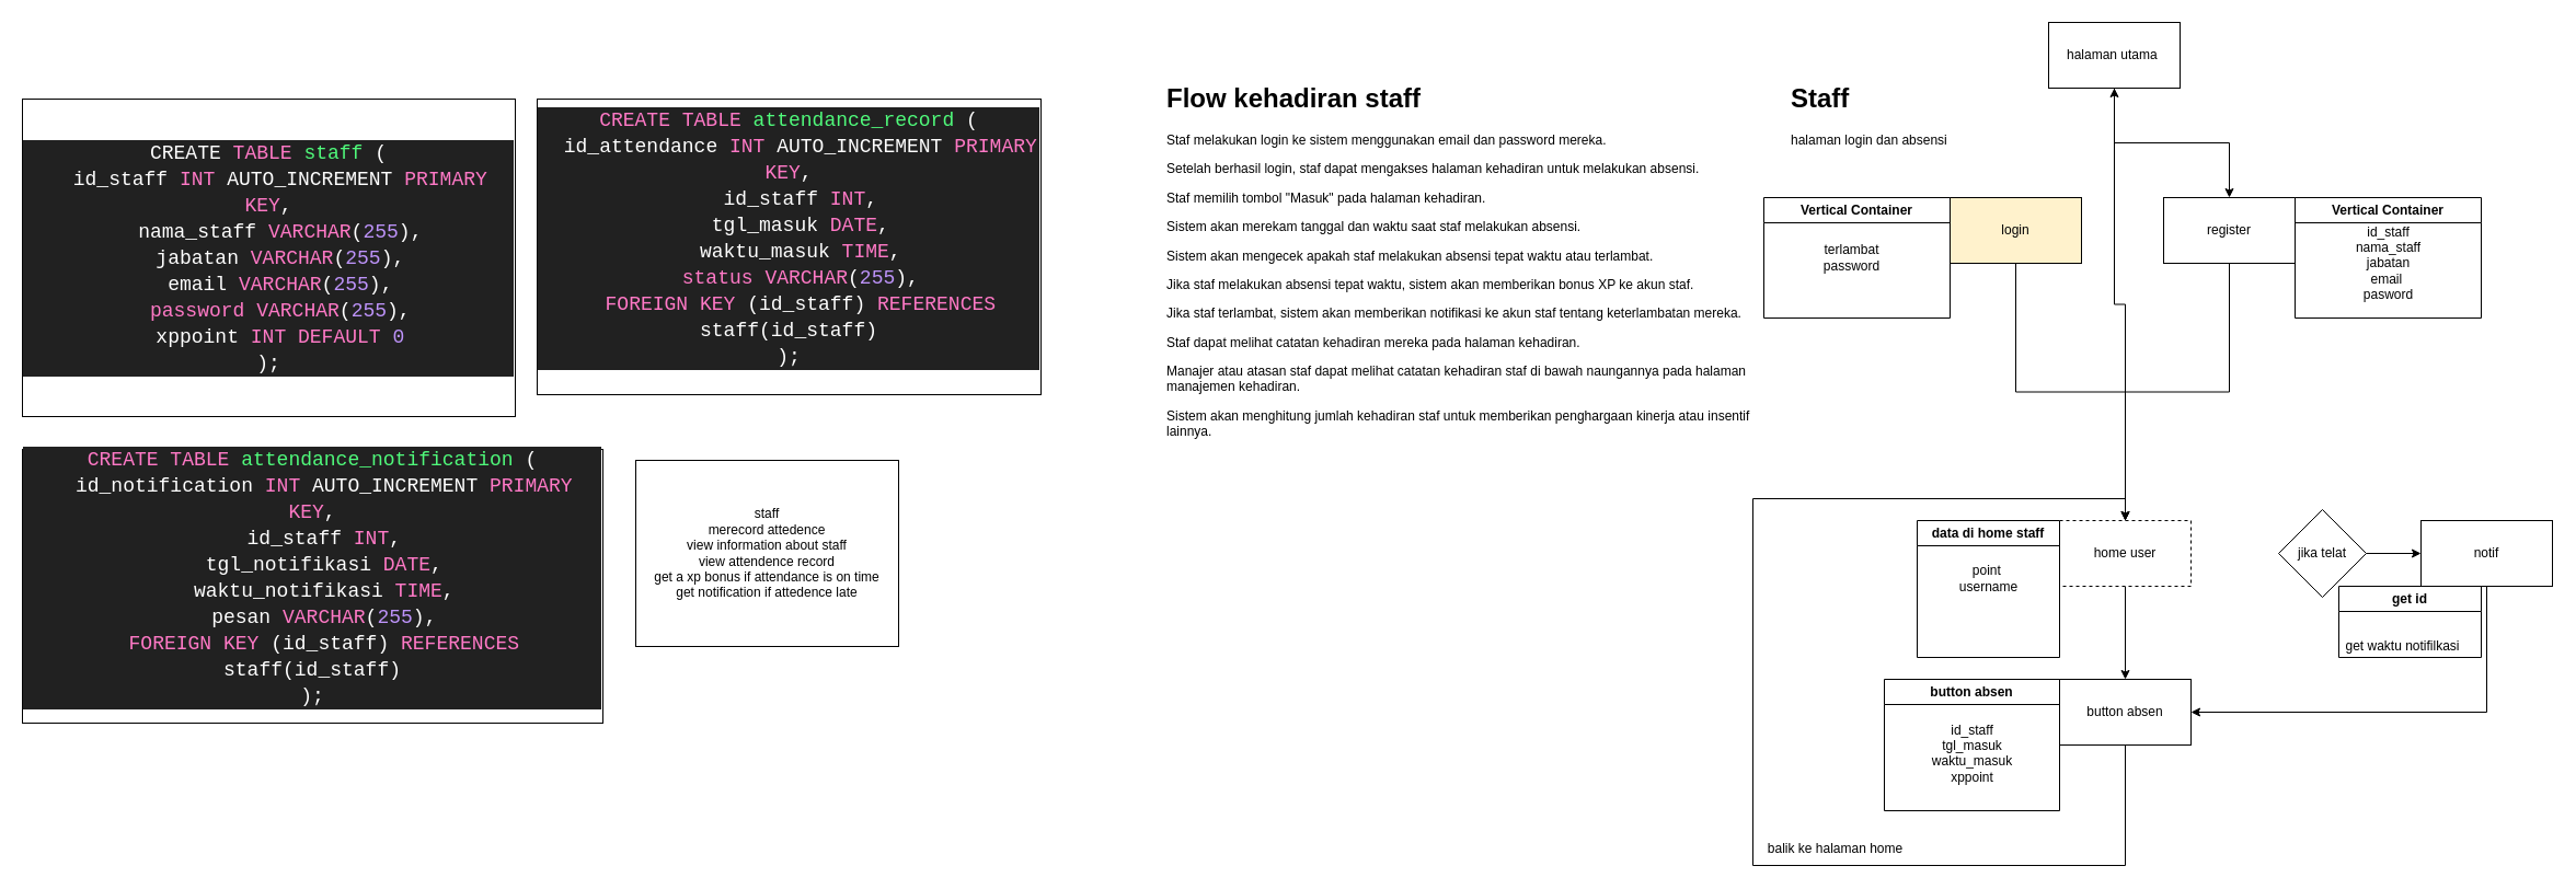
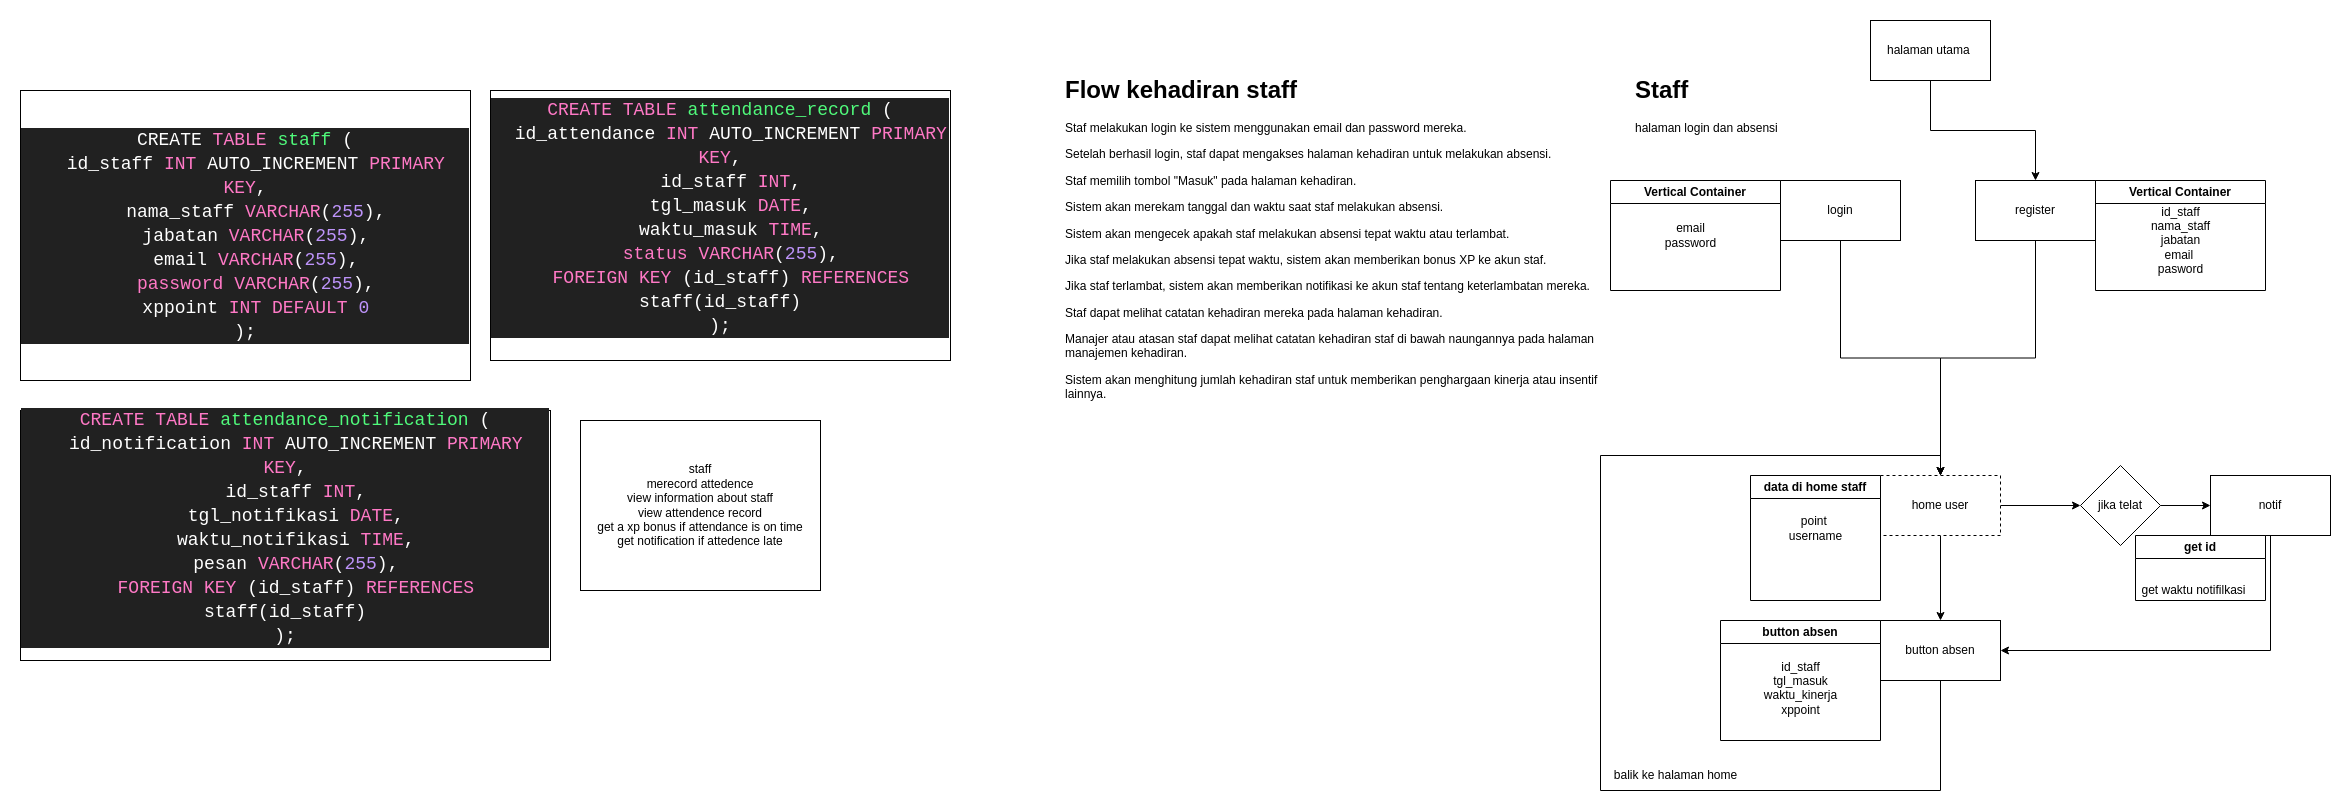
  <mxCell id="0" />
  <mxCell id="1" parent="0" />
  <mxCell id="2" value="" style="rounded=0;whiteSpace=wrap;html=1;" vertex="1" parent="1"><mxGeometry x="350" y="320" width="120" height="60" as="geometry" /></mxCell>
  <mxCell id="3" value="&lt;div style=&quot;color: rgb(255, 255, 255); background-color: rgb(33, 33, 33); font-family: Consolas, &amp;quot;Courier New&amp;quot;, monospace; font-size: 18px; line-height: 24px;&quot;&gt;&lt;div&gt;CREATE &lt;span style=&quot;color: #ff79c6;&quot;&gt;TABLE&lt;/span&gt; &lt;span style=&quot;color: #50fa7b;&quot;&gt;staff&lt;/span&gt; (&lt;/div&gt;&lt;div&gt;&amp;nbsp; id_staff &lt;span style=&quot;color: #ff79c6;&quot;&gt;INT&lt;/span&gt; AUTO_INCREMENT &lt;span style=&quot;color: #ff79c6;&quot;&gt;PRIMARY KEY&lt;/span&gt;,&lt;/div&gt;&lt;div&gt;&amp;nbsp; nama_staff &lt;span style=&quot;color: #ff79c6;&quot;&gt;VARCHAR&lt;/span&gt;(&lt;span style=&quot;color: #bd93f9;&quot;&gt;255&lt;/span&gt;),&lt;/div&gt;&lt;div&gt;&amp;nbsp; jabatan &lt;span style=&quot;color: #ff79c6;&quot;&gt;VARCHAR&lt;/span&gt;(&lt;span style=&quot;color: #bd93f9;&quot;&gt;255&lt;/span&gt;),&lt;/div&gt;&lt;div&gt;&amp;nbsp; email &lt;span style=&quot;color: #ff79c6;&quot;&gt;VARCHAR&lt;/span&gt;(&lt;span style=&quot;color: #bd93f9;&quot;&gt;255&lt;/span&gt;),&lt;/div&gt;&lt;div&gt;&amp;nbsp; &lt;span style=&quot;color: #ff79c6;&quot;&gt;password&lt;/span&gt; &lt;span style=&quot;color: #ff79c6;&quot;&gt;VARCHAR&lt;/span&gt;(&lt;span style=&quot;color: #bd93f9;&quot;&gt;255&lt;/span&gt;),&lt;/div&gt;&lt;div&gt;&amp;nbsp; xppoint &lt;span style=&quot;color: #ff79c6;&quot;&gt;INT&lt;/span&gt; &lt;span style=&quot;color: #ff79c6;&quot;&gt;DEFAULT&lt;/span&gt; &lt;span style=&quot;color: #bd93f9;&quot;&gt;0&lt;/span&gt;&lt;/div&gt;&lt;div&gt;);&lt;/div&gt;&lt;/div&gt;" style="rounded=0;whiteSpace=wrap;html=1;" vertex="1" parent="1"><mxGeometry x="20" y="90" width="450" height="290" as="geometry" /></mxCell>
  <mxCell id="4" value="&#10;&lt;div style=&quot;color: rgb(255, 255, 255); background-color: rgb(33, 33, 33); font-family: Consolas, &amp;quot;Courier New&amp;quot;, monospace; font-weight: normal; font-size: 18px; line-height: 24px;&quot;&gt;&lt;div&gt;&lt;span style=&quot;color: #ff79c6;&quot;&gt;CREATE&lt;/span&gt;&lt;span style=&quot;color: #ffffff;&quot;&gt; &lt;/span&gt;&lt;span style=&quot;color: #ff79c6;&quot;&gt;TABLE&lt;/span&gt;&lt;span style=&quot;color: #ffffff;&quot;&gt; &lt;/span&gt;&lt;span style=&quot;color: #50fa7b;&quot;&gt;attendance_record&lt;/span&gt;&lt;span style=&quot;color: #ffffff;&quot;&gt; (&lt;/span&gt;&lt;/div&gt;&lt;div&gt;&lt;span style=&quot;color: #ffffff;&quot;&gt;&amp;nbsp; id_attendance &lt;/span&gt;&lt;span style=&quot;color: #ff79c6;&quot;&gt;INT&lt;/span&gt;&lt;span style=&quot;color: #ffffff;&quot;&gt; AUTO_INCREMENT &lt;/span&gt;&lt;span style=&quot;color: #ff79c6;&quot;&gt;PRIMARY KEY&lt;/span&gt;&lt;span style=&quot;color: #ffffff;&quot;&gt;,&lt;/span&gt;&lt;/div&gt;&lt;div&gt;&lt;span style=&quot;color: #ffffff;&quot;&gt;&amp;nbsp; id_staff &lt;/span&gt;&lt;span style=&quot;color: #ff79c6;&quot;&gt;INT&lt;/span&gt;&lt;span style=&quot;color: #ffffff;&quot;&gt;,&lt;/span&gt;&lt;/div&gt;&lt;div&gt;&lt;span style=&quot;color: #ffffff;&quot;&gt;&amp;nbsp; tgl_masuk &lt;/span&gt;&lt;span style=&quot;color: #ff79c6;&quot;&gt;DATE&lt;/span&gt;&lt;span style=&quot;color: #ffffff;&quot;&gt;,&lt;/span&gt;&lt;/div&gt;&lt;div&gt;&lt;span style=&quot;color: #ffffff;&quot;&gt;&amp;nbsp; waktu_masuk &lt;/span&gt;&lt;span style=&quot;color: #ff79c6;&quot;&gt;TIME&lt;/span&gt;&lt;span style=&quot;color: #ffffff;&quot;&gt;,&lt;/span&gt;&lt;/div&gt;&lt;div&gt;&lt;span style=&quot;color: #ffffff;&quot;&gt;&amp;nbsp; &lt;/span&gt;&lt;span style=&quot;color: #ff79c6;&quot;&gt;status&lt;/span&gt;&lt;span style=&quot;color: #ffffff;&quot;&gt; &lt;/span&gt;&lt;span style=&quot;color: #ff79c6;&quot;&gt;VARCHAR&lt;/span&gt;&lt;span style=&quot;color: #ffffff;&quot;&gt;(&lt;/span&gt;&lt;span style=&quot;color: #bd93f9;&quot;&gt;255&lt;/span&gt;&lt;span style=&quot;color: #ffffff;&quot;&gt;),&lt;/span&gt;&lt;/div&gt;&lt;div&gt;&lt;span style=&quot;color: #ffffff;&quot;&gt;&amp;nbsp; &lt;/span&gt;&lt;span style=&quot;color: #ff79c6;&quot;&gt;FOREIGN KEY&lt;/span&gt;&lt;span style=&quot;color: #ffffff;&quot;&gt; (id_staff) &lt;/span&gt;&lt;span style=&quot;color: #ff79c6;&quot;&gt;REFERENCES&lt;/span&gt;&lt;span style=&quot;color: #ffffff;&quot;&gt; staff(id_staff)&lt;/span&gt;&lt;/div&gt;&lt;div&gt;&lt;span style=&quot;color: #ffffff;&quot;&gt;);&lt;/span&gt;&lt;/div&gt;&lt;/div&gt;&#10;&#10;" style="rounded=0;whiteSpace=wrap;html=1;" vertex="1" parent="1"><mxGeometry x="490" y="90" width="460" height="270" as="geometry" /></mxCell>
  <mxCell id="5" value="&#10;&lt;div style=&quot;color: rgb(255, 255, 255); background-color: rgb(33, 33, 33); font-family: Consolas, &amp;quot;Courier New&amp;quot;, monospace; font-weight: normal; font-size: 18px; line-height: 24px;&quot;&gt;&lt;div&gt;&lt;span style=&quot;color: #ff79c6;&quot;&gt;CREATE&lt;/span&gt;&lt;span style=&quot;color: #ffffff;&quot;&gt; &lt;/span&gt;&lt;span style=&quot;color: #ff79c6;&quot;&gt;TABLE&lt;/span&gt;&lt;span style=&quot;color: #ffffff;&quot;&gt; &lt;/span&gt;&lt;span style=&quot;color: #50fa7b;&quot;&gt;attendance_notification&lt;/span&gt;&lt;span style=&quot;color: #ffffff;&quot;&gt; (&lt;/span&gt;&lt;/div&gt;&lt;div&gt;&lt;span style=&quot;color: #ffffff;&quot;&gt;&amp;nbsp; id_notification &lt;/span&gt;&lt;span style=&quot;color: #ff79c6;&quot;&gt;INT&lt;/span&gt;&lt;span style=&quot;color: #ffffff;&quot;&gt; AUTO_INCREMENT &lt;/span&gt;&lt;span style=&quot;color: #ff79c6;&quot;&gt;PRIMARY KEY&lt;/span&gt;&lt;span style=&quot;color: #ffffff;&quot;&gt;,&lt;/span&gt;&lt;/div&gt;&lt;div&gt;&lt;span style=&quot;color: #ffffff;&quot;&gt;&amp;nbsp; id_staff &lt;/span&gt;&lt;span style=&quot;color: #ff79c6;&quot;&gt;INT&lt;/span&gt;&lt;span style=&quot;color: #ffffff;&quot;&gt;,&lt;/span&gt;&lt;/div&gt;&lt;div&gt;&lt;span style=&quot;color: #ffffff;&quot;&gt;&amp;nbsp; tgl_notifikasi &lt;/span&gt;&lt;span style=&quot;color: #ff79c6;&quot;&gt;DATE&lt;/span&gt;&lt;span style=&quot;color: #ffffff;&quot;&gt;,&lt;/span&gt;&lt;/div&gt;&lt;div&gt;&lt;span style=&quot;color: #ffffff;&quot;&gt;&amp;nbsp; waktu_notifikasi &lt;/span&gt;&lt;span style=&quot;color: #ff79c6;&quot;&gt;TIME&lt;/span&gt;&lt;span style=&quot;color: #ffffff;&quot;&gt;,&lt;/span&gt;&lt;/div&gt;&lt;div&gt;&lt;span style=&quot;color: #ffffff;&quot;&gt;&amp;nbsp; pesan &lt;/span&gt;&lt;span style=&quot;color: #ff79c6;&quot;&gt;VARCHAR&lt;/span&gt;&lt;span style=&quot;color: #ffffff;&quot;&gt;(&lt;/span&gt;&lt;span style=&quot;color: #bd93f9;&quot;&gt;255&lt;/span&gt;&lt;span style=&quot;color: #ffffff;&quot;&gt;),&lt;/span&gt;&lt;/div&gt;&lt;div&gt;&lt;span style=&quot;color: #ffffff;&quot;&gt;&amp;nbsp; &lt;/span&gt;&lt;span style=&quot;color: #ff79c6;&quot;&gt;FOREIGN KEY&lt;/span&gt;&lt;span style=&quot;color: #ffffff;&quot;&gt; (id_staff) &lt;/span&gt;&lt;span style=&quot;color: #ff79c6;&quot;&gt;REFERENCES&lt;/span&gt;&lt;span style=&quot;color: #ffffff;&quot;&gt; staff(id_staff)&lt;/span&gt;&lt;/div&gt;&lt;div&gt;&lt;span style=&quot;color: #ffffff;&quot;&gt;);&lt;/span&gt;&lt;/div&gt;&lt;/div&gt;&#10;&#10;" style="rounded=0;whiteSpace=wrap;html=1;" vertex="1" parent="1"><mxGeometry x="20" y="410" width="530" height="250" as="geometry" /></mxCell>
  <mxCell id="6" value="staff&#10;merecord attedence&#10;view information about staff&#10;view attendence record&#10;get a xp bonus if attendance is on time&#10;get notification if attedence late" style="rounded=0;whiteSpace=wrap;html=1;" vertex="1" parent="1"><mxGeometry x="580" y="420" width="240" height="170" as="geometry" /></mxCell>
  <mxCell id="7" value="&lt;h1&gt;Staff&lt;br&gt;&lt;/h1&gt;&lt;div&gt;halaman login dan absensi&lt;/div&gt;" style="text;html=1;strokeColor=none;fillColor=none;spacing=5;spacingTop=-20;whiteSpace=wrap;overflow=hidden;rounded=0;" vertex="1" parent="1"><mxGeometry x="1630" y="70" width="190" height="120" as="geometry" /></mxCell>
  <mxCell id="8" value="&lt;h1&gt;Flow kehadiran staff&lt;/h1&gt;&lt;p&gt;Staf melakukan login ke sistem menggunakan email dan password mereka.&lt;/p&gt;&lt;p&gt;Setelah berhasil login, staf dapat mengakses halaman kehadiran untuk melakukan absensi.&lt;/p&gt;&lt;p&gt;Staf memilih tombol &quot;Masuk&quot; pada halaman kehadiran.&lt;/p&gt;&lt;p&gt;Sistem akan merekam tanggal dan waktu saat staf melakukan absensi.&lt;/p&gt;&lt;p&gt;Sistem akan mengecek apakah staf melakukan absensi tepat waktu atau terlambat.&lt;/p&gt;&lt;p&gt;Jika staf melakukan absensi tepat waktu, sistem akan memberikan bonus XP ke akun staf.&lt;/p&gt;&lt;p&gt;Jika staf terlambat, sistem akan memberikan notifikasi ke akun staf tentang keterlambatan mereka.&lt;/p&gt;&lt;p&gt;Staf dapat melihat catatan kehadiran mereka pada halaman kehadiran.&lt;/p&gt;&lt;p&gt;Manajer atau atasan staf dapat melihat catatan kehadiran staf di bawah naungannya pada halaman manajemen kehadiran.&lt;/p&gt;&lt;p&gt;Sistem akan menghitung jumlah kehadiran staf untuk memberikan penghargaan kinerja atau insentif lainnya.&lt;/p&gt;" style="text;html=1;strokeColor=none;fillColor=none;spacing=5;spacingTop=-20;whiteSpace=wrap;overflow=hidden;rounded=0;" vertex="1" parent="1"><mxGeometry x="1060" y="70" width="550" height="410" as="geometry" /></mxCell>
  <mxCell id="9" style="edgeStyle=orthogonalEdgeStyle;rounded=0;orthogonalLoop=1;jettySize=auto;html=1;" edge="1" parent="1" source="10" target="14"><mxGeometry relative="1" as="geometry" /></mxCell>
  <mxCell id="10" value="halaman utama&amp;nbsp;" style="rounded=0;whiteSpace=wrap;html=1;" vertex="1" parent="1"><mxGeometry x="1870" y="20" width="120" height="60" as="geometry" /></mxCell>
  <mxCell id="11" style="edgeStyle=orthogonalEdgeStyle;rounded=0;orthogonalLoop=1;jettySize=auto;html=1;" edge="1" parent="1" source="12" target="21"><mxGeometry relative="1" as="geometry" /></mxCell>
- <mxCell id="12" value="login" style="rounded=0;whiteSpace=wrap;html=1;fillColor=#fff2cc;" vertex="1" parent="1"><mxGeometry x="1780" y="180" width="120" height="60" as="geometry" /></mxCell>
+ <mxCell id="12" value="login" style="rounded=0;whiteSpace=wrap;html=1;" vertex="1" parent="1"><mxGeometry x="1780" y="180" width="120" height="60" as="geometry" /></mxCell>
  <mxCell id="13" style="edgeStyle=orthogonalEdgeStyle;rounded=0;orthogonalLoop=1;jettySize=auto;html=1;" edge="1" parent="1" source="14" target="21"><mxGeometry relative="1" as="geometry" /></mxCell>
  <mxCell id="14" value="register" style="rounded=0;whiteSpace=wrap;html=1;" vertex="1" parent="1"><mxGeometry x="1975" y="180" width="120" height="60" as="geometry" /></mxCell>
  <mxCell id="15" value="Vertical Container" style="swimlane;whiteSpace=wrap;html=1;" vertex="1" parent="1"><mxGeometry x="1610" y="180" width="170" height="110" as="geometry" /></mxCell>
- <mxCell id="16" value="terlambat&lt;br&gt;password" style="text;html=1;align=center;verticalAlign=middle;resizable=0;points=[];autosize=1;strokeColor=none;fillColor=none;" vertex="1" parent="15"><mxGeometry x="45" y="35" width="70" height="40" as="geometry" /></mxCell>
+ <mxCell id="16" value="email&lt;br&gt;password" style="text;html=1;align=center;verticalAlign=middle;resizable=0;points=[];autosize=1;strokeColor=none;fillColor=none;" vertex="1" parent="15"><mxGeometry x="45" y="35" width="70" height="40" as="geometry" /></mxCell>
  <mxCell id="17" value="Vertical Container" style="swimlane;whiteSpace=wrap;html=1;" vertex="1" parent="1"><mxGeometry x="2095" y="180" width="170" height="110" as="geometry" /></mxCell>
  <mxCell id="18" value="&lt;div&gt;id_staff&lt;/div&gt;&lt;div&gt;nama_staff&lt;/div&gt;&lt;div&gt;jabatan&lt;/div&gt;&lt;div&gt;email&amp;nbsp;&lt;/div&gt;&lt;div&gt;pasword&lt;/div&gt;" style="text;html=1;align=center;verticalAlign=middle;resizable=0;points=[];autosize=1;strokeColor=none;fillColor=none;" vertex="1" parent="17"><mxGeometry x="45" y="15" width="80" height="90" as="geometry" /></mxCell>
- <mxCell id="19" style="edgeStyle=orthogonalEdgeStyle;rounded=0;orthogonalLoop=1;jettySize=auto;html=1;" edge="1" parent="1" source="21" target="10"><mxGeometry relative="1" as="geometry" /></mxCell>
+ <mxCell id="19" style="edgeStyle=orthogonalEdgeStyle;rounded=0;orthogonalLoop=1;jettySize=auto;html=1;" edge="1" parent="1" source="21" target="25"><mxGeometry relative="1" as="geometry" /></mxCell>
  <mxCell id="20" style="edgeStyle=orthogonalEdgeStyle;rounded=0;orthogonalLoop=1;jettySize=auto;html=1;" edge="1" parent="1" source="21" target="23"><mxGeometry relative="1" as="geometry" /></mxCell>
  <mxCell id="21" value="home user" style="rounded=0;whiteSpace=wrap;html=1;dashed=1;" vertex="1" parent="1"><mxGeometry x="1880" y="475" width="120" height="60" as="geometry" /></mxCell>
  <mxCell id="22" style="edgeStyle=orthogonalEdgeStyle;rounded=0;orthogonalLoop=1;jettySize=auto;html=1;entryX=0.5;entryY=0;entryDx=0;entryDy=0;" edge="1" parent="1" source="23" target="21"><mxGeometry relative="1" as="geometry"><mxPoint x="1940" y="831.429" as="targetPoint" /><Array as="points"><mxPoint x="1940" y="790" /><mxPoint x="1600" y="790" /><mxPoint x="1600" y="455" /><mxPoint x="1940" y="455" /></Array></mxGeometry></mxCell>
  <mxCell id="23" value="button absen" style="rounded=0;whiteSpace=wrap;html=1;" vertex="1" parent="1"><mxGeometry x="1880" y="620" width="120" height="60" as="geometry" /></mxCell>
  <mxCell id="24" style="edgeStyle=orthogonalEdgeStyle;rounded=0;orthogonalLoop=1;jettySize=auto;html=1;" edge="1" parent="1" source="25" target="27"><mxGeometry relative="1" as="geometry" /></mxCell>
  <mxCell id="25" value="jika telat" style="rhombus;whiteSpace=wrap;html=1;" vertex="1" parent="1"><mxGeometry x="2080" y="465" width="80" height="80" as="geometry" /></mxCell>
  <mxCell id="26" style="edgeStyle=orthogonalEdgeStyle;rounded=0;orthogonalLoop=1;jettySize=auto;html=1;entryX=1;entryY=0.5;entryDx=0;entryDy=0;" edge="1" parent="1" source="27" target="23"><mxGeometry relative="1" as="geometry"><Array as="points"><mxPoint x="2270" y="650" /></Array></mxGeometry></mxCell>
  <mxCell id="27" value="notif" style="rounded=0;whiteSpace=wrap;html=1;" vertex="1" parent="1"><mxGeometry x="2210" y="475" width="120" height="60" as="geometry" /></mxCell>
  <mxCell id="28" value="data di home staff" style="swimlane;whiteSpace=wrap;html=1;" vertex="1" parent="1"><mxGeometry x="1750" y="475" width="130" height="125" as="geometry" /></mxCell>
  <mxCell id="29" value="point&amp;nbsp;&lt;br&gt;username" style="text;html=1;align=center;verticalAlign=middle;resizable=0;points=[];autosize=1;strokeColor=none;fillColor=none;" vertex="1" parent="28"><mxGeometry x="25" y="32.5" width="80" height="40" as="geometry" /></mxCell>
  <mxCell id="30" value="button absen" style="swimlane;whiteSpace=wrap;html=1;" vertex="1" parent="1"><mxGeometry x="1720" y="620" width="160" height="120" as="geometry" /></mxCell>
- <mxCell id="31" value="&lt;div&gt;id_staff&lt;/div&gt;&lt;div&gt;tgl_masuk&lt;/div&gt;&lt;div&gt;waktu_masuk&lt;br&gt;xppoint&lt;/div&gt;&lt;div&gt;&lt;br&gt;&lt;/div&gt;" style="text;html=1;align=center;verticalAlign=middle;resizable=0;points=[];autosize=1;strokeColor=none;fillColor=none;" vertex="1" parent="30"><mxGeometry x="30" y="30" width="100" height="90" as="geometry" /></mxCell>
+ <mxCell id="31" value="&lt;div&gt;id_staff&lt;/div&gt;&lt;div&gt;tgl_masuk&lt;/div&gt;&lt;div&gt;waktu_kinerja&lt;br&gt;xppoint&lt;/div&gt;&lt;div&gt;&lt;br&gt;&lt;/div&gt;" style="text;html=1;align=center;verticalAlign=middle;resizable=0;points=[];autosize=1;strokeColor=none;fillColor=none;" vertex="1" parent="30"><mxGeometry x="30" y="30" width="100" height="90" as="geometry" /></mxCell>
  <mxCell id="32" value="balik ke halaman home" style="text;html=1;align=center;verticalAlign=middle;resizable=0;points=[];autosize=1;strokeColor=none;fillColor=none;" vertex="1" parent="1"><mxGeometry x="1600" y="760" width="150" height="30" as="geometry" /></mxCell>
  <mxCell id="33" value="get id" style="swimlane;whiteSpace=wrap;html=1;" vertex="1" parent="1"><mxGeometry x="2135" y="535" width="130" height="65" as="geometry" /></mxCell>
  <mxCell id="34" value="get waktu notifilkasi" style="text;html=1;align=center;verticalAlign=middle;resizable=0;points=[];autosize=1;strokeColor=none;fillColor=none;" vertex="1" parent="33"><mxGeometry x="-7" y="40" width="130" height="30" as="geometry" /></mxCell>
